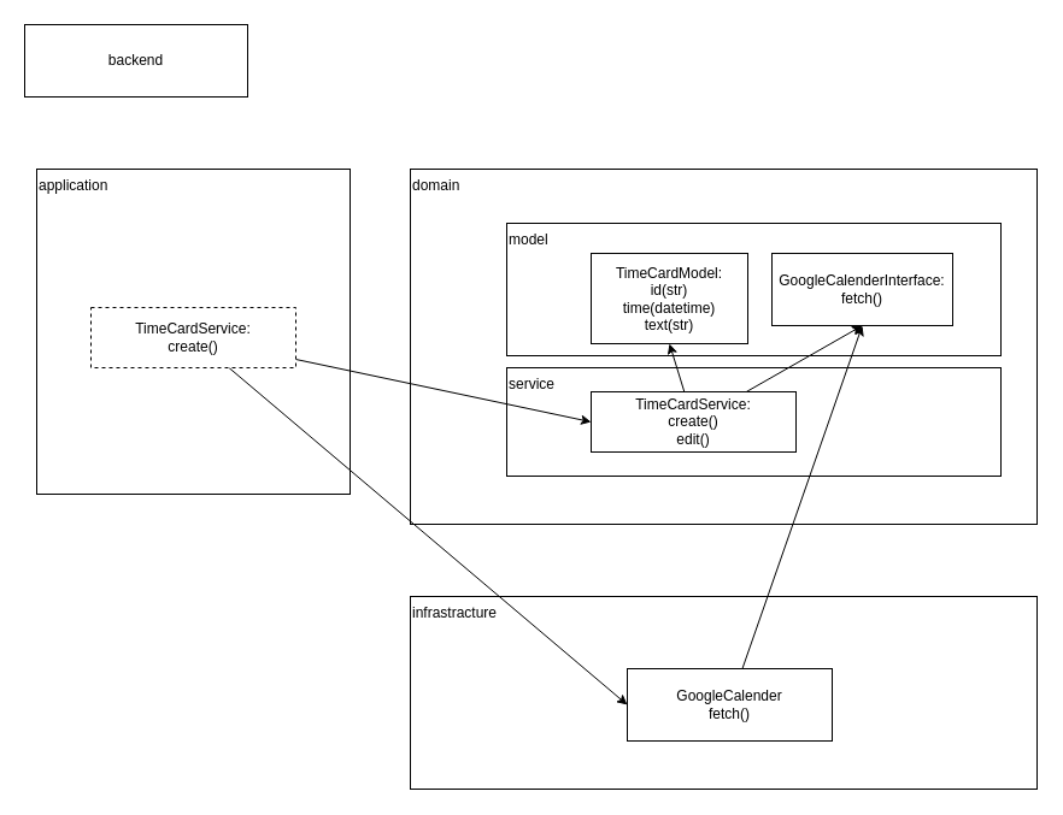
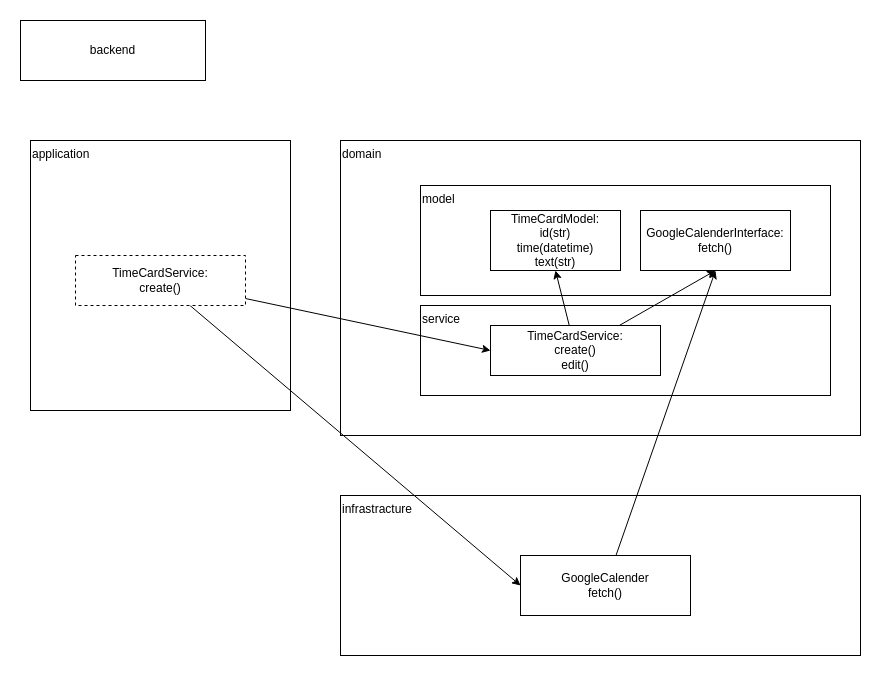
  <mxCell id="0" />
  <mxCell id="1" parent="0" />
  <mxCell id="2" value="application" style="rounded=0;whiteSpace=wrap;html=1;align=left;verticalAlign=top;" parent="1" vertex="1"><mxGeometry x="30" y="140" width="260" height="270" as="geometry" /></mxCell>
  <mxCell id="3" value="domain" style="rounded=0;whiteSpace=wrap;html=1;align=left;verticalAlign=top;" parent="1" vertex="1"><mxGeometry x="340" y="140" width="520" height="295" as="geometry" /></mxCell>
  <mxCell id="4" value="infrastracture" style="rounded=0;whiteSpace=wrap;html=1;align=left;verticalAlign=top;" parent="1" vertex="1"><mxGeometry x="340" y="495" width="520" height="160" as="geometry" /></mxCell>
  <mxCell id="5" value="model" style="rounded=0;whiteSpace=wrap;html=1;align=left;verticalAlign=top;" parent="1" vertex="1"><mxGeometry x="420" y="185" width="410" height="110" as="geometry" /></mxCell>
  <mxCell id="6" value="GoogleCalender&lt;div&gt;fetch()&lt;/div&gt;" style="rounded=0;whiteSpace=wrap;html=1;" parent="1" vertex="1"><mxGeometry x="520" y="555" width="170" height="60" as="geometry" /></mxCell>
  <mxCell id="7" value="backend" style="rounded=0;whiteSpace=wrap;html=1;" parent="1" vertex="1"><mxGeometry x="20" y="20" width="185" height="60" as="geometry" /></mxCell>
  <mxCell id="8" value="service" style="rounded=0;whiteSpace=wrap;html=1;align=left;verticalAlign=top;" parent="1" vertex="1"><mxGeometry x="420" y="305" width="410" height="90" as="geometry" /></mxCell>
  <mxCell id="9" style="edgeStyle=none;html=1;entryX=0.5;entryY=1;entryDx=0;entryDy=0;" parent="1" source="11" target="12" edge="1"><mxGeometry relative="1" as="geometry" /></mxCell>
  <mxCell id="10" style="edgeStyle=none;html=1;entryX=0.5;entryY=1;entryDx=0;entryDy=0;" parent="1" source="11" target="16" edge="1"><mxGeometry relative="1" as="geometry" /></mxCell>
  <mxCell id="11" value="TimeCardService:&lt;div&gt;create()&lt;/div&gt;&lt;div&gt;edit()&lt;/div&gt;" style="rounded=0;whiteSpace=wrap;html=1;" parent="1" vertex="1"><mxGeometry x="490" y="325" width="170" height="50" as="geometry" /></mxCell>
- <mxCell id="12" value="TimeCardModel:&lt;div&gt;&lt;font color=&quot;#000000&quot;&gt;id(str)&lt;br&gt;&lt;/font&gt;&lt;div&gt;time(datetime)&lt;/div&gt;&lt;/div&gt;&lt;div&gt;text(str)&lt;/div&gt;" style="rounded=0;whiteSpace=wrap;html=1;" parent="1" vertex="1"><mxGeometry x="490" y="210" width="130" height="75" as="geometry" /></mxCell>
+ <mxCell id="12" value="TimeCardModel:&lt;div&gt;&lt;font color=&quot;#000000&quot;&gt;id(str)&lt;br&gt;&lt;/font&gt;&lt;div&gt;time(datetime)&lt;/div&gt;&lt;/div&gt;&lt;div&gt;text(str)&lt;/div&gt;" style="rounded=0;whiteSpace=wrap;html=1;" parent="1" vertex="1"><mxGeometry x="490" y="210" width="130" height="60" as="geometry" /></mxCell>
  <mxCell id="13" style="edgeStyle=none;html=1;entryX=0;entryY=0.5;entryDx=0;entryDy=0;" parent="1" source="15" target="11" edge="1"><mxGeometry relative="1" as="geometry" /></mxCell>
  <mxCell id="14" style="edgeStyle=none;html=1;entryX=0;entryY=0.5;entryDx=0;entryDy=0;" parent="1" source="15" target="6" edge="1"><mxGeometry relative="1" as="geometry"><mxPoint x="820" y="585" as="targetPoint" /></mxGeometry></mxCell>
  <mxCell id="15" value="TimeCardService:&lt;div&gt;create()&lt;/div&gt;" style="rounded=0;whiteSpace=wrap;html=1;dashed=1;" parent="1" vertex="1"><mxGeometry x="75" y="255" width="170" height="50" as="geometry" /></mxCell>
  <mxCell id="16" value="GoogleCalenderInterface:&lt;div&gt;fetch()&lt;/div&gt;" style="rounded=0;whiteSpace=wrap;html=1;" parent="1" vertex="1"><mxGeometry x="640" y="210" width="150" height="60" as="geometry" /></mxCell>
  <mxCell id="17" style="edgeStyle=none;html=1;entryX=0.5;entryY=1;entryDx=0;entryDy=0;" parent="1" source="6" target="16" edge="1"><mxGeometry relative="1" as="geometry" /></mxCell>
